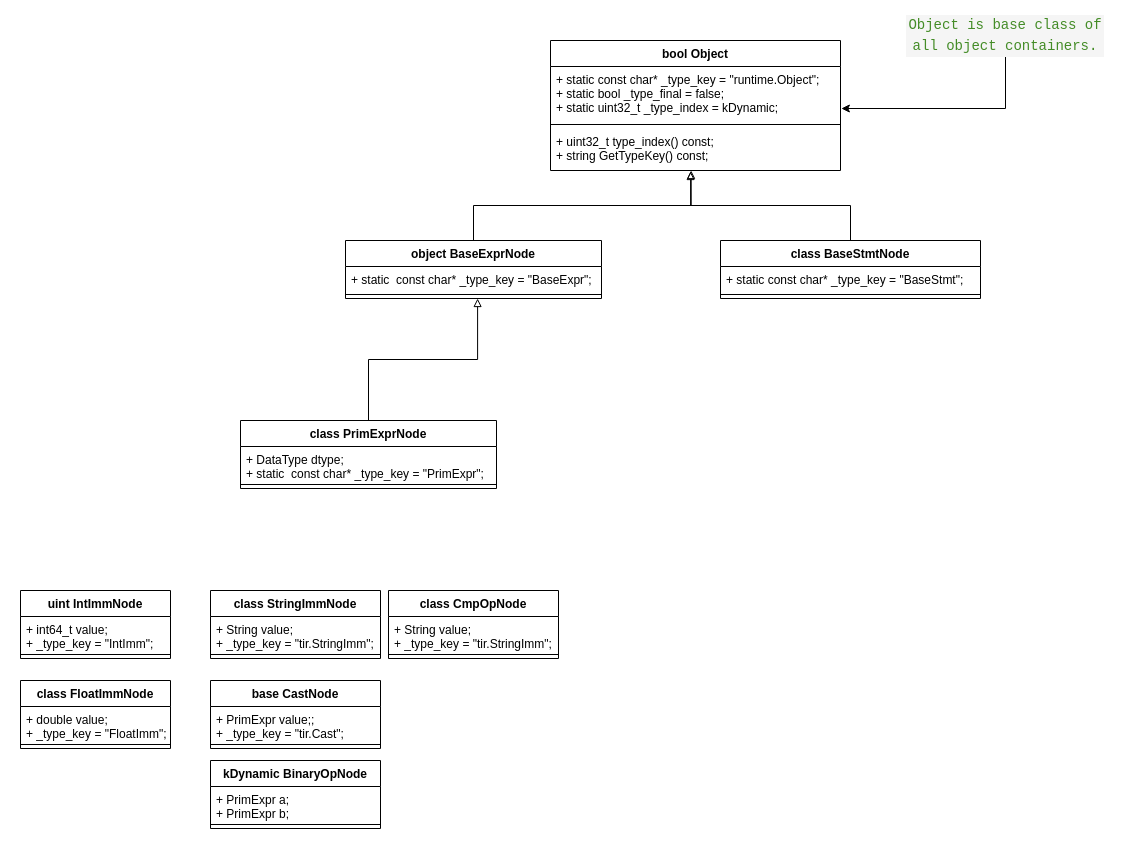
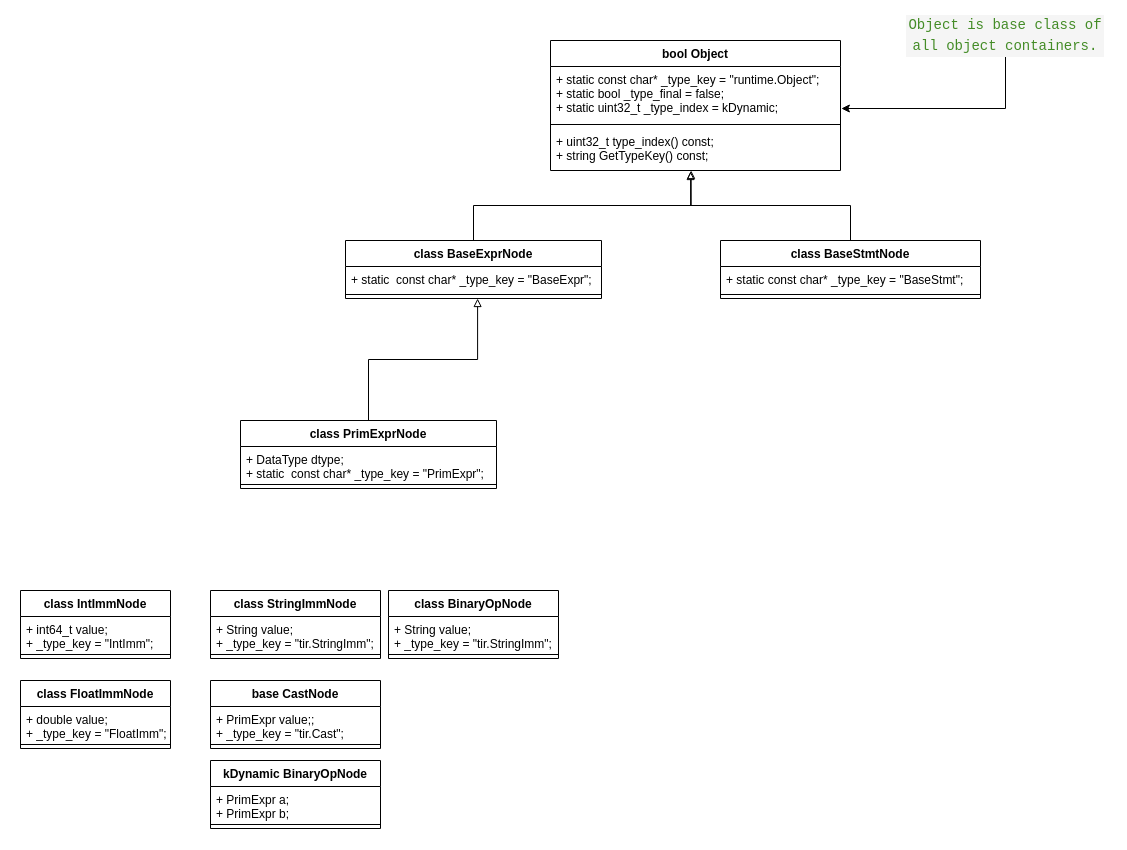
  <mxCell id="0" />
  <mxCell id="1" parent="0" />
  <mxCell id="2" value="bool Object" style="swimlane;fontStyle=1;align=center;verticalAlign=top;childLayout=stackLayout;horizontal=1;startSize=26;horizontalStack=0;resizeParent=1;resizeParentMax=0;resizeLast=0;collapsible=1;marginBottom=0;" vertex="1" parent="1"><mxGeometry x="550" y="40" width="290" height="130" as="geometry"><mxRectangle x="290" y="110" width="100" height="26" as="alternateBounds" /></mxGeometry></mxCell>
  <mxCell id="3" value="+   static const char* _type_key = &quot;runtime.Object&quot;;&#10;+   static bool _type_final = false;&#10;+ static uint32_t _type_index = kDynamic;" style="text;strokeColor=none;fillColor=none;align=left;verticalAlign=top;spacingLeft=4;spacingRight=4;overflow=hidden;rotatable=0;points=[[0,0.5],[1,0.5]];portConstraint=eastwest;" vertex="1" parent="2"><mxGeometry y="26" width="290" height="54" as="geometry" /></mxCell>
  <mxCell id="4" value="" style="line;strokeWidth=1;fillColor=none;align=left;verticalAlign=middle;spacingTop=-1;spacingLeft=3;spacingRight=3;rotatable=0;labelPosition=right;points=[];portConstraint=eastwest;" vertex="1" parent="2"><mxGeometry y="80" width="290" height="8" as="geometry" /></mxCell>
  <mxCell id="5" value="+   uint32_t type_index() const;&#10;+ string GetTypeKey() const;" style="text;strokeColor=none;fillColor=none;align=left;verticalAlign=top;spacingLeft=4;spacingRight=4;overflow=hidden;rotatable=0;points=[[0,0.5],[1,0.5]];portConstraint=eastwest;" vertex="1" parent="2"><mxGeometry y="88" width="290" height="42" as="geometry" /></mxCell>
  <mxCell id="6" style="edgeStyle=orthogonalEdgeStyle;rounded=0;orthogonalLoop=1;jettySize=auto;html=1;entryX=0.485;entryY=1;entryDx=0;entryDy=0;entryPerimeter=0;endArrow=block;endFill=0;" edge="1" parent="1" source="7" target="5"><mxGeometry relative="1" as="geometry" /></mxCell>
- <mxCell id="7" value="object BaseExprNode" style="swimlane;fontStyle=1;align=center;verticalAlign=top;childLayout=stackLayout;horizontal=1;startSize=26;horizontalStack=0;resizeParent=1;resizeParentMax=0;resizeLast=0;collapsible=1;marginBottom=0;" vertex="1" parent="1"><mxGeometry x="345" y="240" width="256" height="58" as="geometry" /></mxCell>
+ <mxCell id="7" value="class BaseExprNode" style="swimlane;fontStyle=1;align=center;verticalAlign=top;childLayout=stackLayout;horizontal=1;startSize=26;horizontalStack=0;resizeParent=1;resizeParentMax=0;resizeLast=0;collapsible=1;marginBottom=0;" vertex="1" parent="1"><mxGeometry x="345" y="240" width="256" height="58" as="geometry" /></mxCell>
  <mxCell id="8" value="+ static  const char* _type_key = &quot;BaseExpr&quot;;" style="text;strokeColor=none;fillColor=none;align=left;verticalAlign=top;spacingLeft=4;spacingRight=4;overflow=hidden;rotatable=0;points=[[0,0.5],[1,0.5]];portConstraint=eastwest;" vertex="1" parent="7"><mxGeometry y="26" width="256" height="24" as="geometry" /></mxCell>
  <mxCell id="9" value="" style="line;strokeWidth=1;fillColor=none;align=left;verticalAlign=middle;spacingTop=-1;spacingLeft=3;spacingRight=3;rotatable=0;labelPosition=right;points=[];portConstraint=eastwest;" vertex="1" parent="7"><mxGeometry y="50" width="256" height="8" as="geometry" /></mxCell>
  <mxCell id="10" style="edgeStyle=orthogonalEdgeStyle;rounded=0;orthogonalLoop=1;jettySize=auto;html=1;entryX=1.003;entryY=0.778;entryDx=0;entryDy=0;entryPerimeter=0;" edge="1" parent="1" source="11" target="3"><mxGeometry relative="1" as="geometry" /></mxCell>
  <mxCell id="11" value="&lt;div style=&quot;color: rgb(51 , 51 , 51) ; background-color: rgb(245 , 245 , 245) ; font-family: &amp;#34;menlo&amp;#34; , &amp;#34;monaco&amp;#34; , &amp;#34;courier new&amp;#34; , monospace ; font-size: 14px ; line-height: 21px&quot;&gt;&lt;span style=&quot;color: rgb(68 , 140 , 39)&quot;&gt;Object is base class of all object containers.&lt;/span&gt;&lt;/div&gt;" style="text;html=1;strokeColor=none;fillColor=none;align=center;verticalAlign=middle;whiteSpace=wrap;rounded=0;" vertex="1" parent="1"><mxGeometry x="905" y="20" width="200" height="30" as="geometry" /></mxCell>
  <mxCell id="12" style="edgeStyle=orthogonalEdgeStyle;rounded=0;orthogonalLoop=1;jettySize=auto;html=1;entryX=0.483;entryY=1.024;entryDx=0;entryDy=0;entryPerimeter=0;endArrow=block;endFill=0;" edge="1" parent="1" source="13" target="5"><mxGeometry relative="1" as="geometry" /></mxCell>
  <mxCell id="13" value="class BaseStmtNode" style="swimlane;fontStyle=1;align=center;verticalAlign=top;childLayout=stackLayout;horizontal=1;startSize=26;horizontalStack=0;resizeParent=1;resizeParentMax=0;resizeLast=0;collapsible=1;marginBottom=0;" vertex="1" parent="1"><mxGeometry x="720" y="240" width="260" height="58" as="geometry" /></mxCell>
  <mxCell id="14" value="+ static const char* _type_key = &quot;BaseStmt&quot;;" style="text;strokeColor=none;fillColor=none;align=left;verticalAlign=top;spacingLeft=4;spacingRight=4;overflow=hidden;rotatable=0;points=[[0,0.5],[1,0.5]];portConstraint=eastwest;" vertex="1" parent="13"><mxGeometry y="26" width="260" height="24" as="geometry" /></mxCell>
  <mxCell id="15" value="" style="line;strokeWidth=1;fillColor=none;align=left;verticalAlign=middle;spacingTop=-1;spacingLeft=3;spacingRight=3;rotatable=0;labelPosition=right;points=[];portConstraint=eastwest;" vertex="1" parent="13"><mxGeometry y="50" width="260" height="8" as="geometry" /></mxCell>
  <mxCell id="16" style="edgeStyle=orthogonalEdgeStyle;rounded=0;orthogonalLoop=1;jettySize=auto;html=1;entryX=0.516;entryY=1;entryDx=0;entryDy=0;entryPerimeter=0;endArrow=block;endFill=0;" edge="1" parent="1" source="17" target="9"><mxGeometry relative="1" as="geometry" /></mxCell>
  <mxCell id="17" value="class PrimExprNode" style="swimlane;fontStyle=1;align=center;verticalAlign=top;childLayout=stackLayout;horizontal=1;startSize=26;horizontalStack=0;resizeParent=1;resizeParentMax=0;resizeLast=0;collapsible=1;marginBottom=0;" vertex="1" parent="1"><mxGeometry x="240" y="420" width="256" height="68" as="geometry" /></mxCell>
  <mxCell id="18" value="+ DataType dtype;&#10;+ static  const char* _type_key = &quot;PrimExpr&quot;;" style="text;strokeColor=none;fillColor=none;align=left;verticalAlign=top;spacingLeft=4;spacingRight=4;overflow=hidden;rotatable=0;points=[[0,0.5],[1,0.5]];portConstraint=eastwest;" vertex="1" parent="17"><mxGeometry y="26" width="256" height="34" as="geometry" /></mxCell>
  <mxCell id="19" value="" style="line;strokeWidth=1;fillColor=none;align=left;verticalAlign=middle;spacingTop=-1;spacingLeft=3;spacingRight=3;rotatable=0;labelPosition=right;points=[];portConstraint=eastwest;" vertex="1" parent="17"><mxGeometry y="60" width="256" height="8" as="geometry" /></mxCell>
- <mxCell id="20" value="uint IntImmNode" style="swimlane;fontStyle=1;align=center;verticalAlign=top;childLayout=stackLayout;horizontal=1;startSize=26;horizontalStack=0;resizeParent=1;resizeParentMax=0;resizeLast=0;collapsible=1;marginBottom=0;" vertex="1" parent="1"><mxGeometry x="20" y="590" width="150" height="68" as="geometry" /></mxCell>
+ <mxCell id="20" value="class IntImmNode" style="swimlane;fontStyle=1;align=center;verticalAlign=top;childLayout=stackLayout;horizontal=1;startSize=26;horizontalStack=0;resizeParent=1;resizeParentMax=0;resizeLast=0;collapsible=1;marginBottom=0;" vertex="1" parent="1"><mxGeometry x="20" y="590" width="150" height="68" as="geometry" /></mxCell>
  <mxCell id="21" value="+ int64_t value;&#10;+ _type_key = &quot;IntImm&quot;;" style="text;strokeColor=none;fillColor=none;align=left;verticalAlign=top;spacingLeft=4;spacingRight=4;overflow=hidden;rotatable=0;points=[[0,0.5],[1,0.5]];portConstraint=eastwest;" vertex="1" parent="20"><mxGeometry y="26" width="150" height="34" as="geometry" /></mxCell>
  <mxCell id="22" value="" style="line;strokeWidth=1;fillColor=none;align=left;verticalAlign=middle;spacingTop=-1;spacingLeft=3;spacingRight=3;rotatable=0;labelPosition=right;points=[];portConstraint=eastwest;" vertex="1" parent="20"><mxGeometry y="60" width="150" height="8" as="geometry" /></mxCell>
  <mxCell id="23" value="class FloatImmNode" style="swimlane;fontStyle=1;align=center;verticalAlign=top;childLayout=stackLayout;horizontal=1;startSize=26;horizontalStack=0;resizeParent=1;resizeParentMax=0;resizeLast=0;collapsible=1;marginBottom=0;" vertex="1" parent="1"><mxGeometry x="20" y="680" width="150" height="68" as="geometry" /></mxCell>
  <mxCell id="24" value="+ double value;&#10;+ _type_key = &quot;FloatImm&quot;;" style="text;strokeColor=none;fillColor=none;align=left;verticalAlign=top;spacingLeft=4;spacingRight=4;overflow=hidden;rotatable=0;points=[[0,0.5],[1,0.5]];portConstraint=eastwest;" vertex="1" parent="23"><mxGeometry y="26" width="150" height="34" as="geometry" /></mxCell>
  <mxCell id="25" value="" style="line;strokeWidth=1;fillColor=none;align=left;verticalAlign=middle;spacingTop=-1;spacingLeft=3;spacingRight=3;rotatable=0;labelPosition=right;points=[];portConstraint=eastwest;" vertex="1" parent="23"><mxGeometry y="60" width="150" height="8" as="geometry" /></mxCell>
  <mxCell id="26" value="class StringImmNode" style="swimlane;fontStyle=1;align=center;verticalAlign=top;childLayout=stackLayout;horizontal=1;startSize=26;horizontalStack=0;resizeParent=1;resizeParentMax=0;resizeLast=0;collapsible=1;marginBottom=0;" vertex="1" parent="1"><mxGeometry x="210" y="590" width="170" height="68" as="geometry" /></mxCell>
  <mxCell id="27" value="+ String value;&#10;+ _type_key = &quot;tir.StringImm&quot;;" style="text;strokeColor=none;fillColor=none;align=left;verticalAlign=top;spacingLeft=4;spacingRight=4;overflow=hidden;rotatable=0;points=[[0,0.5],[1,0.5]];portConstraint=eastwest;" vertex="1" parent="26"><mxGeometry y="26" width="170" height="34" as="geometry" /></mxCell>
  <mxCell id="28" value="" style="line;strokeWidth=1;fillColor=none;align=left;verticalAlign=middle;spacingTop=-1;spacingLeft=3;spacingRight=3;rotatable=0;labelPosition=right;points=[];portConstraint=eastwest;" vertex="1" parent="26"><mxGeometry y="60" width="170" height="8" as="geometry" /></mxCell>
  <mxCell id="29" value="base CastNode" style="swimlane;fontStyle=1;align=center;verticalAlign=top;childLayout=stackLayout;horizontal=1;startSize=26;horizontalStack=0;resizeParent=1;resizeParentMax=0;resizeLast=0;collapsible=1;marginBottom=0;" vertex="1" parent="1"><mxGeometry x="210" y="680" width="170" height="68" as="geometry" /></mxCell>
  <mxCell id="30" value="+ PrimExpr value;;&#10;+ _type_key = &quot;tir.Cast&quot;;" style="text;strokeColor=none;fillColor=none;align=left;verticalAlign=top;spacingLeft=4;spacingRight=4;overflow=hidden;rotatable=0;points=[[0,0.5],[1,0.5]];portConstraint=eastwest;" vertex="1" parent="29"><mxGeometry y="26" width="170" height="34" as="geometry" /></mxCell>
  <mxCell id="31" value="" style="line;strokeWidth=1;fillColor=none;align=left;verticalAlign=middle;spacingTop=-1;spacingLeft=3;spacingRight=3;rotatable=0;labelPosition=right;points=[];portConstraint=eastwest;" vertex="1" parent="29"><mxGeometry y="60" width="170" height="8" as="geometry" /></mxCell>
  <mxCell id="32" value="kDynamic BinaryOpNode" style="swimlane;fontStyle=1;align=center;verticalAlign=top;childLayout=stackLayout;horizontal=1;startSize=26;horizontalStack=0;resizeParent=1;resizeParentMax=0;resizeLast=0;collapsible=1;marginBottom=0;" vertex="1" parent="1"><mxGeometry x="210" y="760" width="170" height="68" as="geometry" /></mxCell>
  <mxCell id="33" value="+ PrimExpr a;&#10;+ PrimExpr b;" style="text;strokeColor=none;fillColor=none;align=left;verticalAlign=top;spacingLeft=4;spacingRight=4;overflow=hidden;rotatable=0;points=[[0,0.5],[1,0.5]];portConstraint=eastwest;" vertex="1" parent="32"><mxGeometry y="26" width="170" height="34" as="geometry" /></mxCell>
  <mxCell id="34" value="" style="line;strokeWidth=1;fillColor=none;align=left;verticalAlign=middle;spacingTop=-1;spacingLeft=3;spacingRight=3;rotatable=0;labelPosition=right;points=[];portConstraint=eastwest;" vertex="1" parent="32"><mxGeometry y="60" width="170" height="8" as="geometry" /></mxCell>
- <mxCell id="35" value="class CmpOpNode" style="swimlane;fontStyle=1;align=center;verticalAlign=top;childLayout=stackLayout;horizontal=1;startSize=26;horizontalStack=0;resizeParent=1;resizeParentMax=0;resizeLast=0;collapsible=1;marginBottom=0;" vertex="1" parent="1"><mxGeometry x="388" y="590" width="170" height="68" as="geometry" /></mxCell>
+ <mxCell id="35" value="class BinaryOpNode" style="swimlane;fontStyle=1;align=center;verticalAlign=top;childLayout=stackLayout;horizontal=1;startSize=26;horizontalStack=0;resizeParent=1;resizeParentMax=0;resizeLast=0;collapsible=1;marginBottom=0;" vertex="1" parent="1"><mxGeometry x="388" y="590" width="170" height="68" as="geometry" /></mxCell>
  <mxCell id="36" value="+ String value;&#10;+ _type_key = &quot;tir.StringImm&quot;;" style="text;strokeColor=none;fillColor=none;align=left;verticalAlign=top;spacingLeft=4;spacingRight=4;overflow=hidden;rotatable=0;points=[[0,0.5],[1,0.5]];portConstraint=eastwest;" vertex="1" parent="35"><mxGeometry y="26" width="170" height="34" as="geometry" /></mxCell>
  <mxCell id="37" value="" style="line;strokeWidth=1;fillColor=none;align=left;verticalAlign=middle;spacingTop=-1;spacingLeft=3;spacingRight=3;rotatable=0;labelPosition=right;points=[];portConstraint=eastwest;" vertex="1" parent="35"><mxGeometry y="60" width="170" height="8" as="geometry" /></mxCell>
